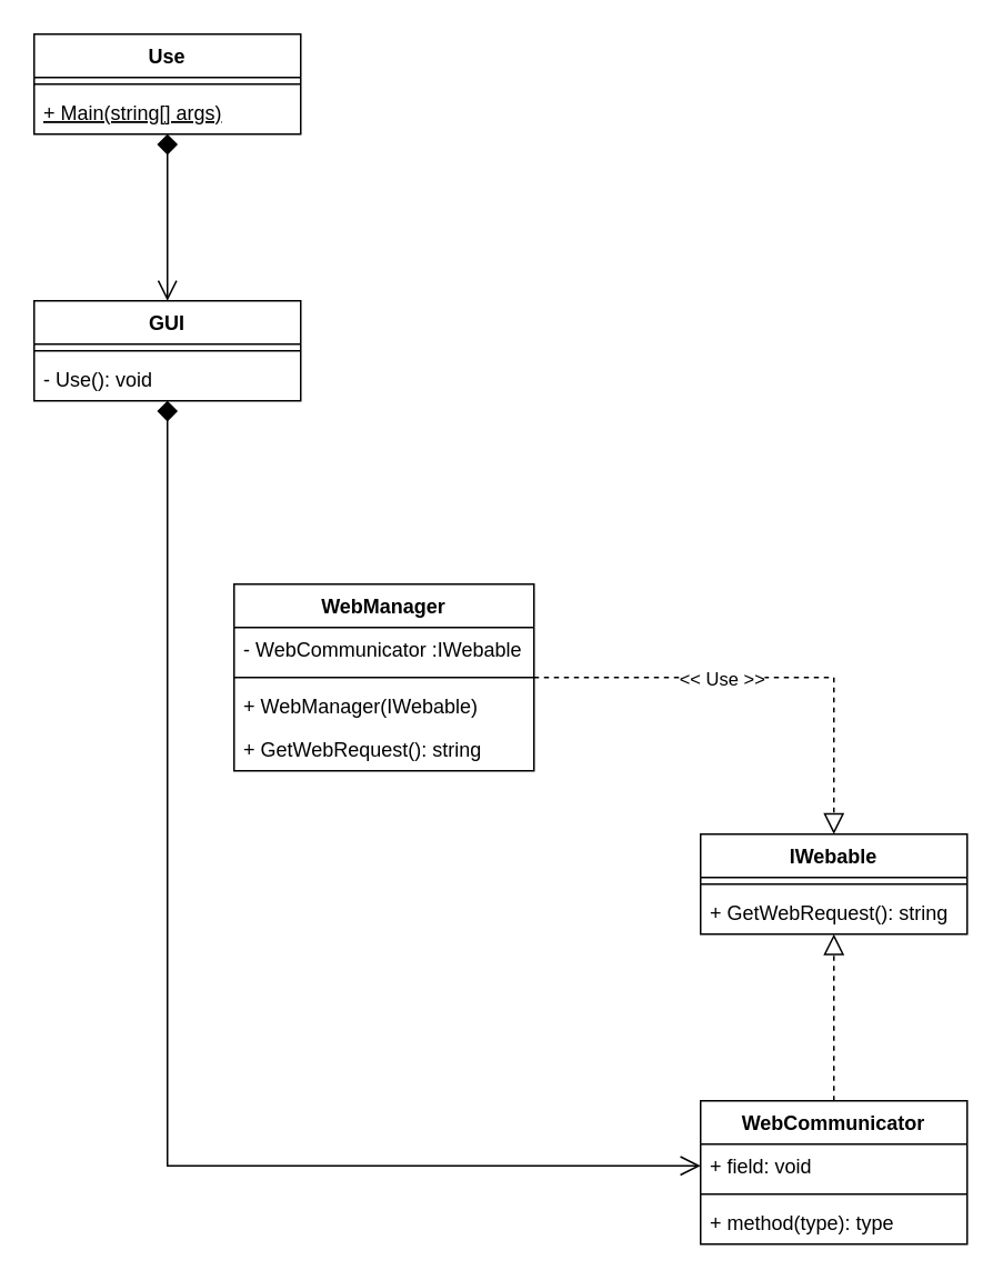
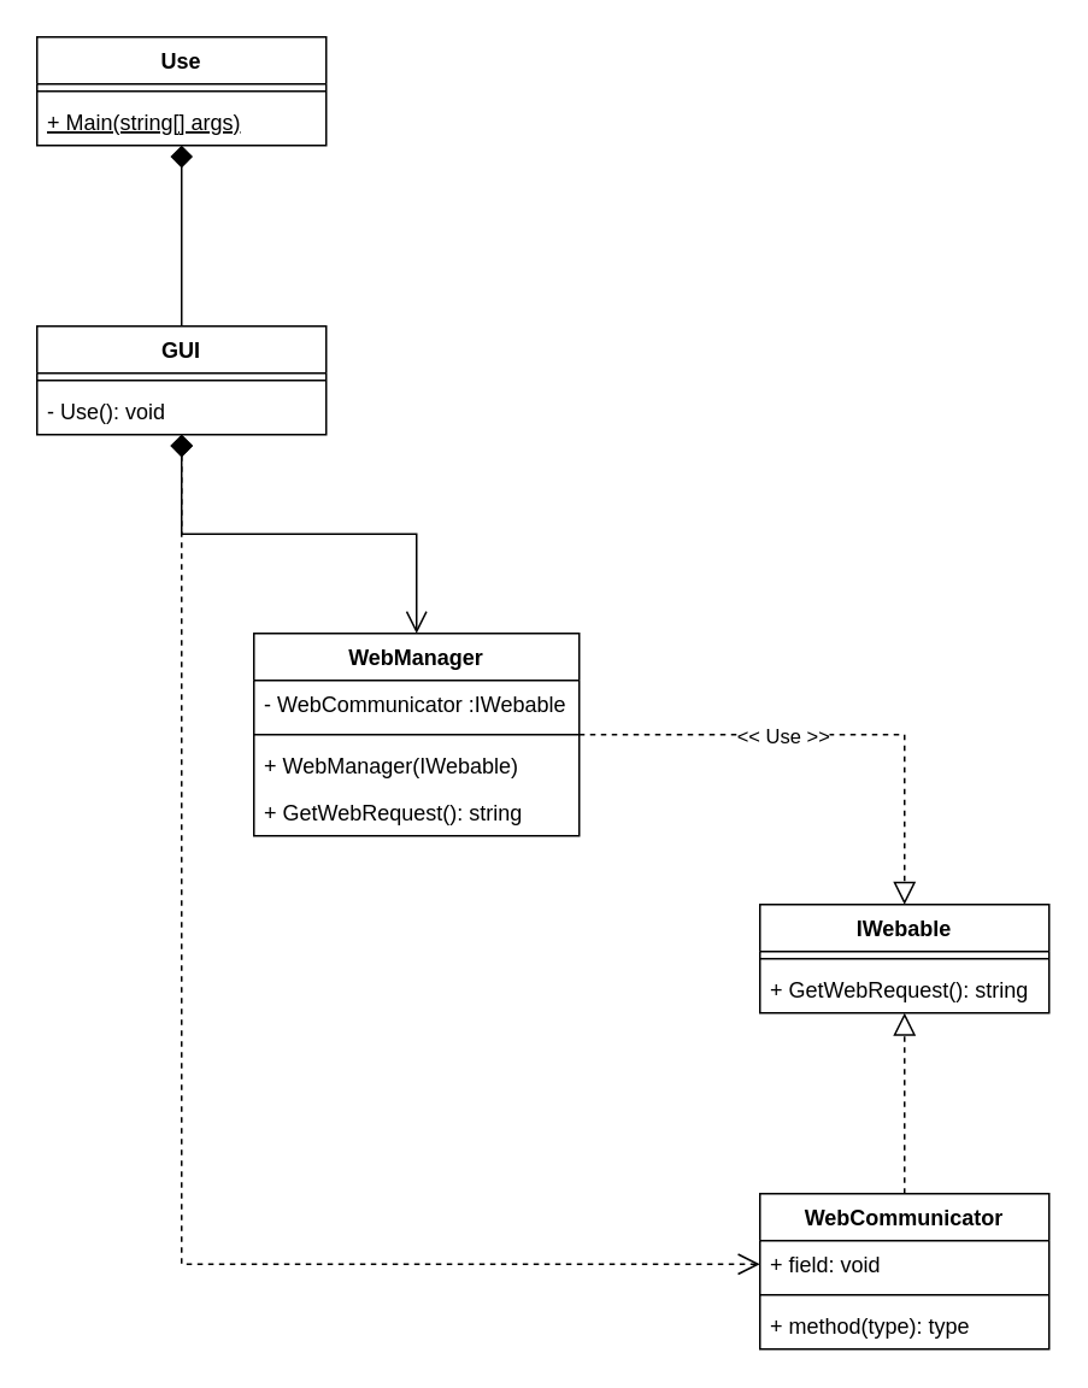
  <mxCell id="0" />
  <mxCell id="1" parent="0" />
- <mxCell id="2" style="edgeStyle=orthogonalEdgeStyle;rounded=0;orthogonalLoop=1;jettySize=auto;html=1;startArrow=diamond;startFill=1;endArrow=open;endFill=0;startSize=10;endSize=10;" edge="1" parent="1" source="3" target="8"><mxGeometry relative="1" as="geometry" /></mxCell>
+ <mxCell id="2" style="edgeStyle=orthogonalEdgeStyle;rounded=0;orthogonalLoop=1;jettySize=auto;html=1;startArrow=diamond;startFill=1;endArrow=none;endFill=0;startSize=10;endSize=10;" edge="1" parent="1" source="3" target="8"><mxGeometry relative="1" as="geometry" /></mxCell>
  <mxCell id="3" value="Use" style="swimlane;fontStyle=1;align=center;verticalAlign=top;childLayout=stackLayout;horizontal=1;startSize=26;horizontalStack=0;resizeParent=1;resizeParentMax=0;resizeLast=0;collapsible=1;marginBottom=0;" vertex="1" parent="1"><mxGeometry x="20" y="20" width="160" height="60" as="geometry" /></mxCell>
  <mxCell id="4" value="" style="line;strokeWidth=1;fillColor=none;align=left;verticalAlign=middle;spacingTop=-1;spacingLeft=3;spacingRight=3;rotatable=0;labelPosition=right;points=[];portConstraint=eastwest;" vertex="1" parent="3"><mxGeometry y="26" width="160" height="8" as="geometry" /></mxCell>
  <mxCell id="5" value="+ Main(string[] args)" style="text;strokeColor=none;fillColor=none;align=left;verticalAlign=top;spacingLeft=4;spacingRight=4;overflow=hidden;rotatable=0;points=[[0,0.5],[1,0.5]];portConstraint=eastwest;fontStyle=4" vertex="1" parent="3"><mxGeometry y="34" width="160" height="26" as="geometry" /></mxCell>
- <mxCell id="6" style="edgeStyle=orthogonalEdgeStyle;rounded=0;orthogonalLoop=1;jettySize=auto;html=1;endArrow=open;endFill=0;endSize=10;startArrow=diamond;startFill=1;startSize=10;" edge="1" parent="1" source="8" target="20"><mxGeometry relative="1" as="geometry" /></mxCell>
+ <mxCell id="6" style="edgeStyle=orthogonalEdgeStyle;rounded=0;orthogonalLoop=1;jettySize=auto;html=1;endArrow=open;endFill=0;endSize=10;startArrow=diamond;startFill=1;startSize=10;dashed=1;" edge="1" parent="1" source="8" target="20"><mxGeometry relative="1" as="geometry" /></mxCell>
+ <mxCell id="7" style="edgeStyle=orthogonalEdgeStyle;rounded=0;orthogonalLoop=1;jettySize=auto;html=1;startArrow=diamond;startFill=1;endArrow=open;endFill=0;startSize=10;endSize=10;" edge="1" parent="1" source="8" target="13"><mxGeometry relative="1" as="geometry" /></mxCell>
  <mxCell id="8" value="GUI" style="swimlane;fontStyle=1;align=center;verticalAlign=top;childLayout=stackLayout;horizontal=1;startSize=26;horizontalStack=0;resizeParent=1;resizeParentMax=0;resizeLast=0;collapsible=1;marginBottom=0;" vertex="1" parent="1"><mxGeometry x="20" y="180" width="160" height="60" as="geometry" /></mxCell>
  <mxCell id="9" value="" style="line;strokeWidth=1;fillColor=none;align=left;verticalAlign=middle;spacingTop=-1;spacingLeft=3;spacingRight=3;rotatable=0;labelPosition=right;points=[];portConstraint=eastwest;" vertex="1" parent="8"><mxGeometry y="26" width="160" height="8" as="geometry" /></mxCell>
  <mxCell id="10" value="- Use(): void" style="text;strokeColor=none;fillColor=none;align=left;verticalAlign=top;spacingLeft=4;spacingRight=4;overflow=hidden;rotatable=0;points=[[0,0.5],[1,0.5]];portConstraint=eastwest;" vertex="1" parent="8"><mxGeometry y="34" width="160" height="26" as="geometry" /></mxCell>
  <mxCell id="11" style="edgeStyle=orthogonalEdgeStyle;rounded=0;orthogonalLoop=1;jettySize=auto;html=1;endArrow=block;endFill=0;dashed=1;endSize=10;" edge="1" parent="1" source="13" target="23"><mxGeometry relative="1" as="geometry" /></mxCell>
  <mxCell id="12" value="&amp;lt;&amp;lt; Use &amp;gt;&amp;gt;" style="edgeLabel;html=1;align=center;verticalAlign=middle;resizable=0;points=[];" vertex="1" connectable="0" parent="11"><mxGeometry x="0.109" y="-2" relative="1" as="geometry"><mxPoint x="-40" y="-2" as="offset" /></mxGeometry></mxCell>
  <mxCell id="13" value="WebManager" style="swimlane;fontStyle=1;align=center;verticalAlign=top;childLayout=stackLayout;horizontal=1;startSize=26;horizontalStack=0;resizeParent=1;resizeParentMax=0;resizeLast=0;collapsible=1;marginBottom=0;" vertex="1" parent="1"><mxGeometry x="140" y="350" width="180" height="112" as="geometry" /></mxCell>
  <mxCell id="14" value="- WebCommunicator :IWebable" style="text;strokeColor=none;fillColor=none;align=left;verticalAlign=top;spacingLeft=4;spacingRight=4;overflow=hidden;rotatable=0;points=[[0,0.5],[1,0.5]];portConstraint=eastwest;" vertex="1" parent="13"><mxGeometry y="26" width="180" height="26" as="geometry" /></mxCell>
  <mxCell id="15" value="" style="line;strokeWidth=1;fillColor=none;align=left;verticalAlign=middle;spacingTop=-1;spacingLeft=3;spacingRight=3;rotatable=0;labelPosition=right;points=[];portConstraint=eastwest;" vertex="1" parent="13"><mxGeometry y="52" width="180" height="8" as="geometry" /></mxCell>
  <mxCell id="16" value="+ WebManager(IWebable)" style="text;strokeColor=none;fillColor=none;align=left;verticalAlign=top;spacingLeft=4;spacingRight=4;overflow=hidden;rotatable=0;points=[[0,0.5],[1,0.5]];portConstraint=eastwest;" vertex="1" parent="13"><mxGeometry y="60" width="180" height="26" as="geometry" /></mxCell>
  <mxCell id="17" value="+ GetWebRequest(): string" style="text;strokeColor=none;fillColor=none;align=left;verticalAlign=top;spacingLeft=4;spacingRight=4;overflow=hidden;rotatable=0;points=[[0,0.5],[1,0.5]];portConstraint=eastwest;" vertex="1" parent="13"><mxGeometry y="86" width="180" height="26" as="geometry" /></mxCell>
  <mxCell id="18" style="edgeStyle=orthogonalEdgeStyle;rounded=0;orthogonalLoop=1;jettySize=auto;html=1;dashed=1;endArrow=block;endFill=0;endSize=10;" edge="1" parent="1" source="19" target="23"><mxGeometry relative="1" as="geometry" /></mxCell>
  <mxCell id="19" value="WebCommunicator" style="swimlane;fontStyle=1;align=center;verticalAlign=top;childLayout=stackLayout;horizontal=1;startSize=26;horizontalStack=0;resizeParent=1;resizeParentMax=0;resizeLast=0;collapsible=1;marginBottom=0;" vertex="1" parent="1"><mxGeometry x="420" y="660" width="160" height="86" as="geometry" /></mxCell>
  <mxCell id="20" value="+ field: void" style="text;strokeColor=none;fillColor=none;align=left;verticalAlign=top;spacingLeft=4;spacingRight=4;overflow=hidden;rotatable=0;points=[[0,0.5],[1,0.5]];portConstraint=eastwest;" vertex="1" parent="19"><mxGeometry y="26" width="160" height="26" as="geometry" /></mxCell>
  <mxCell id="21" value="" style="line;strokeWidth=1;fillColor=none;align=left;verticalAlign=middle;spacingTop=-1;spacingLeft=3;spacingRight=3;rotatable=0;labelPosition=right;points=[];portConstraint=eastwest;" vertex="1" parent="19"><mxGeometry y="52" width="160" height="8" as="geometry" /></mxCell>
  <mxCell id="22" value="+ method(type): type" style="text;strokeColor=none;fillColor=none;align=left;verticalAlign=top;spacingLeft=4;spacingRight=4;overflow=hidden;rotatable=0;points=[[0,0.5],[1,0.5]];portConstraint=eastwest;" vertex="1" parent="19"><mxGeometry y="60" width="160" height="26" as="geometry" /></mxCell>
  <mxCell id="23" value="IWebable" style="swimlane;fontStyle=1;align=center;verticalAlign=top;childLayout=stackLayout;horizontal=1;startSize=26;horizontalStack=0;resizeParent=1;resizeParentMax=0;resizeLast=0;collapsible=1;marginBottom=0;" vertex="1" parent="1"><mxGeometry x="420" y="500" width="160" height="60" as="geometry" /></mxCell>
  <mxCell id="24" value="" style="line;strokeWidth=1;fillColor=none;align=left;verticalAlign=middle;spacingTop=-1;spacingLeft=3;spacingRight=3;rotatable=0;labelPosition=right;points=[];portConstraint=eastwest;" vertex="1" parent="23"><mxGeometry y="26" width="160" height="8" as="geometry" /></mxCell>
  <mxCell id="25" value="+ GetWebRequest(): string" style="text;strokeColor=none;fillColor=none;align=left;verticalAlign=top;spacingLeft=4;spacingRight=4;overflow=hidden;rotatable=0;points=[[0,0.5],[1,0.5]];portConstraint=eastwest;" vertex="1" parent="23"><mxGeometry y="34" width="160" height="26" as="geometry" /></mxCell>
